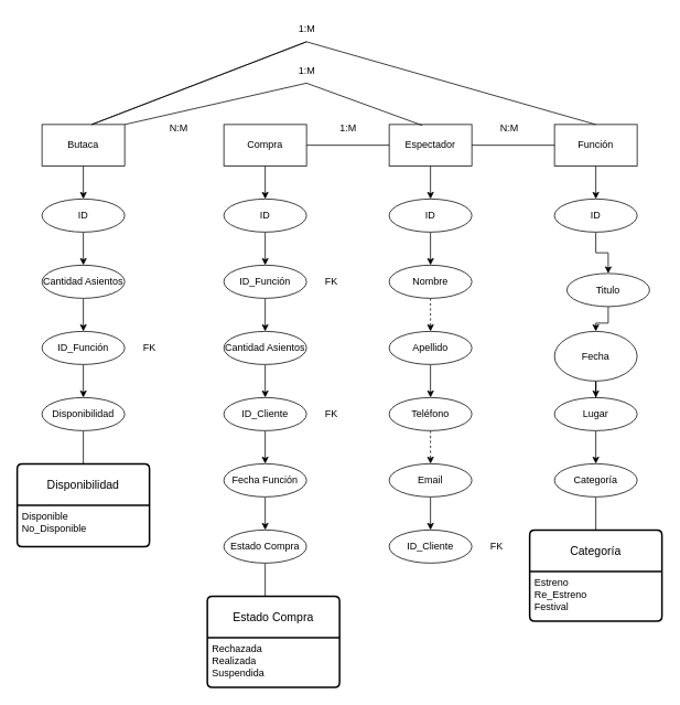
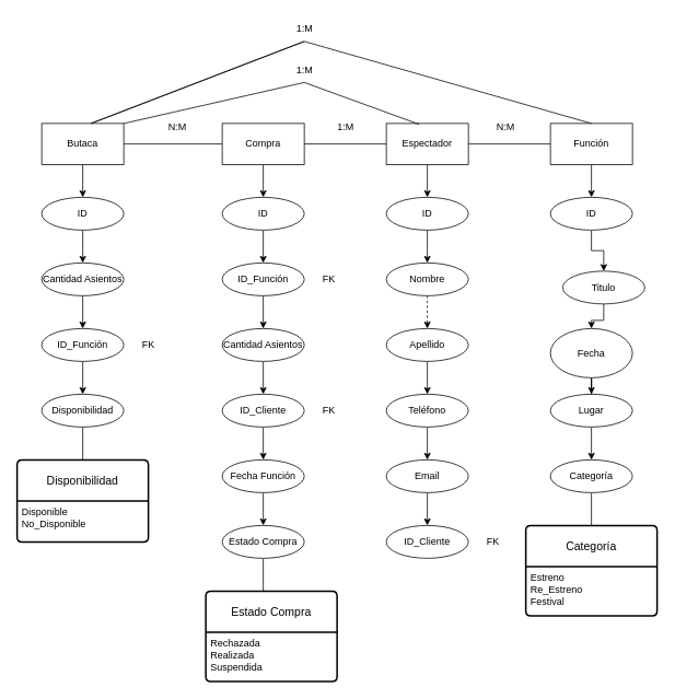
  <mxCell id="0" />
  <mxCell id="1" parent="0" />
  <mxCell id="2" value="ID_Cliente" style="ellipse;whiteSpace=wrap;html=1;align=center;" vertex="1" parent="1"><mxGeometry x="470" y="640" width="100" height="40" as="geometry" /></mxCell>
  <mxCell id="3" value="" style="edgeStyle=orthogonalEdgeStyle;rounded=0;orthogonalLoop=1;jettySize=auto;html=1;" edge="1" parent="1" source="4" target="2"><mxGeometry relative="1" as="geometry" /></mxCell>
  <mxCell id="4" value="Email" style="ellipse;whiteSpace=wrap;html=1;align=center;" vertex="1" parent="1"><mxGeometry x="470" y="560" width="100" height="40" as="geometry" /></mxCell>
- <mxCell id="5" value="" style="edgeStyle=orthogonalEdgeStyle;rounded=0;orthogonalLoop=1;jettySize=auto;html=1;dashed=1;" edge="1" parent="1" source="6" target="4"><mxGeometry relative="1" as="geometry" /></mxCell>
+ <mxCell id="5" value="" style="edgeStyle=orthogonalEdgeStyle;rounded=0;orthogonalLoop=1;jettySize=auto;html=1;" edge="1" parent="1" source="6" target="4"><mxGeometry relative="1" as="geometry" /></mxCell>
  <mxCell id="6" value="Teléfono" style="ellipse;whiteSpace=wrap;html=1;align=center;" vertex="1" parent="1"><mxGeometry x="470" y="480" width="100" height="40" as="geometry" /></mxCell>
  <mxCell id="7" value="" style="edgeStyle=orthogonalEdgeStyle;rounded=0;orthogonalLoop=1;jettySize=auto;html=1;" edge="1" parent="1" source="8" target="10"><mxGeometry relative="1" as="geometry" /></mxCell>
  <mxCell id="8" value="ID" style="ellipse;whiteSpace=wrap;html=1;align=center;" vertex="1" parent="1"><mxGeometry x="470" y="240" width="100" height="40" as="geometry" /></mxCell>
  <mxCell id="9" value="" style="edgeStyle=orthogonalEdgeStyle;rounded=0;orthogonalLoop=1;jettySize=auto;html=1;dashed=1;" edge="1" parent="1" source="10" target="12"><mxGeometry relative="1" as="geometry" /></mxCell>
  <mxCell id="10" value="Nombre" style="ellipse;whiteSpace=wrap;html=1;align=center;" vertex="1" parent="1"><mxGeometry x="470" y="320" width="100" height="40" as="geometry" /></mxCell>
  <mxCell id="11" value="" style="edgeStyle=orthogonalEdgeStyle;rounded=0;orthogonalLoop=1;jettySize=auto;html=1;" edge="1" parent="1" source="12" target="6"><mxGeometry relative="1" as="geometry" /></mxCell>
  <mxCell id="12" value="Apellido" style="ellipse;whiteSpace=wrap;html=1;align=center;" vertex="1" parent="1"><mxGeometry x="470" y="400" width="100" height="40" as="geometry" /></mxCell>
  <mxCell id="13" value="" style="edgeStyle=orthogonalEdgeStyle;rounded=0;orthogonalLoop=1;jettySize=auto;html=1;" edge="1" parent="1" source="14" target="8"><mxGeometry relative="1" as="geometry" /></mxCell>
  <mxCell id="14" value="Espectador" style="whiteSpace=wrap;html=1;align=center;" vertex="1" parent="1"><mxGeometry x="470" y="150" width="100" height="50" as="geometry" /></mxCell>
  <mxCell id="15" value="" style="edgeStyle=orthogonalEdgeStyle;rounded=0;orthogonalLoop=1;jettySize=auto;html=1;" edge="1" parent="1" source="16" target="42"><mxGeometry relative="1" as="geometry" /></mxCell>
  <mxCell id="16" value="Butaca" style="whiteSpace=wrap;html=1;align=center;" vertex="1" parent="1"><mxGeometry x="50" y="150" width="100" height="50" as="geometry" /></mxCell>
  <mxCell id="17" value="" style="edgeStyle=orthogonalEdgeStyle;rounded=0;orthogonalLoop=1;jettySize=auto;html=1;" edge="1" parent="1" source="18" target="30"><mxGeometry relative="1" as="geometry" /></mxCell>
  <mxCell id="18" value="Función" style="whiteSpace=wrap;html=1;align=center;" vertex="1" parent="1"><mxGeometry x="670" y="150" width="100" height="50" as="geometry" /></mxCell>
  <mxCell id="19" value="" style="edgeStyle=orthogonalEdgeStyle;rounded=0;orthogonalLoop=1;jettySize=auto;html=1;" edge="1" parent="1" source="20" target="46"><mxGeometry relative="1" as="geometry" /></mxCell>
  <mxCell id="20" value="Compra" style="whiteSpace=wrap;html=1;align=center;" vertex="1" parent="1"><mxGeometry x="270" y="150" width="100" height="50" as="geometry" /></mxCell>
  <mxCell id="21" value="" style="edgeStyle=orthogonalEdgeStyle;rounded=0;orthogonalLoop=1;jettySize=auto;html=1;" edge="1" parent="1" source="22" target="56"><mxGeometry relative="1" as="geometry" /></mxCell>
  <mxCell id="22" value="Categoría" style="ellipse;whiteSpace=wrap;html=1;align=center;" vertex="1" parent="1"><mxGeometry x="670" y="560" width="100" height="40" as="geometry" /></mxCell>
  <mxCell id="23" value="" style="edgeStyle=orthogonalEdgeStyle;rounded=0;orthogonalLoop=1;jettySize=auto;html=1;" edge="1" parent="1" source="24" target="22"><mxGeometry relative="1" as="geometry" /></mxCell>
  <mxCell id="24" value="Lugar" style="ellipse;whiteSpace=wrap;html=1;align=center;" vertex="1" parent="1"><mxGeometry x="670" y="480" width="100" height="40" as="geometry" /></mxCell>
  <mxCell id="25" value="" style="edgeStyle=orthogonalEdgeStyle;rounded=0;orthogonalLoop=1;jettySize=auto;html=1;" edge="1" parent="1" source="26" target="24"><mxGeometry relative="1" as="geometry" /></mxCell>
  <mxCell id="26" value="Fecha" style="ellipse;whiteSpace=wrap;html=1;align=center;" vertex="1" parent="1"><mxGeometry x="670" y="400" width="100" height="60" as="geometry" /></mxCell>
  <mxCell id="27" value="" style="edgeStyle=orthogonalEdgeStyle;rounded=0;orthogonalLoop=1;jettySize=auto;html=1;" edge="1" parent="1" source="28" target="26"><mxGeometry relative="1" as="geometry" /></mxCell>
  <mxCell id="28" value="Titulo" style="ellipse;whiteSpace=wrap;html=1;align=center;" vertex="1" parent="1"><mxGeometry x="685" y="330" width="100" height="40" as="geometry" /></mxCell>
  <mxCell id="29" value="" style="edgeStyle=orthogonalEdgeStyle;rounded=0;orthogonalLoop=1;jettySize=auto;html=1;" edge="1" parent="1" source="30" target="28"><mxGeometry relative="1" as="geometry" /></mxCell>
  <mxCell id="30" value="ID" style="ellipse;whiteSpace=wrap;html=1;align=center;" vertex="1" parent="1"><mxGeometry x="670" y="240" width="100" height="40" as="geometry" /></mxCell>
  <mxCell id="31" value="" style="edgeStyle=orthogonalEdgeStyle;rounded=0;orthogonalLoop=1;jettySize=auto;html=1;" edge="1" parent="1" source="32" target="52"><mxGeometry relative="1" as="geometry" /></mxCell>
  <mxCell id="32" value="Fecha Función" style="ellipse;whiteSpace=wrap;html=1;align=center;" vertex="1" parent="1"><mxGeometry x="270" y="560" width="100" height="40" as="geometry" /></mxCell>
  <mxCell id="33" value="" style="edgeStyle=orthogonalEdgeStyle;rounded=0;orthogonalLoop=1;jettySize=auto;html=1;" edge="1" parent="1" source="34" target="32"><mxGeometry relative="1" as="geometry" /></mxCell>
  <mxCell id="34" value="ID_Cliente" style="ellipse;whiteSpace=wrap;html=1;align=center;" vertex="1" parent="1"><mxGeometry x="270" y="480" width="100" height="40" as="geometry" /></mxCell>
  <mxCell id="35" value="" style="edgeStyle=orthogonalEdgeStyle;rounded=0;orthogonalLoop=1;jettySize=auto;html=1;" edge="1" parent="1" source="36" target="44"><mxGeometry relative="1" as="geometry" /></mxCell>
  <mxCell id="36" value="Disponibilidad" style="ellipse;whiteSpace=wrap;html=1;align=center;" vertex="1" parent="1"><mxGeometry x="50" y="480" width="100" height="40" as="geometry" /></mxCell>
  <mxCell id="37" value="" style="edgeStyle=orthogonalEdgeStyle;rounded=0;orthogonalLoop=1;jettySize=auto;html=1;" edge="1" parent="1" source="38" target="36"><mxGeometry relative="1" as="geometry" /></mxCell>
  <mxCell id="38" value="ID_Función" style="ellipse;whiteSpace=wrap;html=1;align=center;" vertex="1" parent="1"><mxGeometry x="50" y="400" width="100" height="40" as="geometry" /></mxCell>
  <mxCell id="39" value="" style="edgeStyle=orthogonalEdgeStyle;rounded=0;orthogonalLoop=1;jettySize=auto;html=1;" edge="1" parent="1" source="40" target="38"><mxGeometry relative="1" as="geometry" /></mxCell>
  <mxCell id="40" value="Cantidad Asientos" style="ellipse;whiteSpace=wrap;html=1;align=center;" vertex="1" parent="1"><mxGeometry x="50" y="320" width="100" height="40" as="geometry" /></mxCell>
  <mxCell id="41" value="" style="edgeStyle=orthogonalEdgeStyle;rounded=0;orthogonalLoop=1;jettySize=auto;html=1;" edge="1" parent="1" source="42" target="40"><mxGeometry relative="1" as="geometry" /></mxCell>
  <mxCell id="42" value="ID" style="ellipse;whiteSpace=wrap;html=1;align=center;" vertex="1" parent="1"><mxGeometry x="50" y="240" width="100" height="40" as="geometry" /></mxCell>
  <mxCell id="43" value="Disponibilidad" style="swimlane;childLayout=stackLayout;horizontal=1;startSize=50;horizontalStack=0;rounded=1;fontSize=14;fontStyle=0;strokeWidth=2;resizeParent=0;resizeLast=1;shadow=0;dashed=0;align=center;arcSize=4;whiteSpace=wrap;html=1;" vertex="1" parent="1"><mxGeometry x="20" y="560" width="160" height="100" as="geometry" /></mxCell>
  <mxCell id="44" value="Disponible&lt;br&gt;No_Disponible&lt;div&gt;&lt;br/&gt;&lt;/div&gt;" style="align=left;strokeColor=none;fillColor=none;spacingLeft=4;fontSize=12;verticalAlign=top;resizable=0;rotatable=0;part=1;html=1;" vertex="1" parent="43"><mxGeometry y="50" width="160" height="50" as="geometry" /></mxCell>
  <mxCell id="45" value="" style="edgeStyle=orthogonalEdgeStyle;rounded=0;orthogonalLoop=1;jettySize=auto;html=1;" edge="1" parent="1" source="46" target="48"><mxGeometry relative="1" as="geometry" /></mxCell>
  <mxCell id="46" value="ID" style="ellipse;whiteSpace=wrap;html=1;align=center;" vertex="1" parent="1"><mxGeometry x="270" y="240" width="100" height="40" as="geometry" /></mxCell>
  <mxCell id="47" value="" style="edgeStyle=orthogonalEdgeStyle;rounded=0;orthogonalLoop=1;jettySize=auto;html=1;" edge="1" parent="1" source="48" target="50"><mxGeometry relative="1" as="geometry" /></mxCell>
  <mxCell id="48" value="ID_Función" style="ellipse;whiteSpace=wrap;html=1;align=center;" vertex="1" parent="1"><mxGeometry x="270" y="320" width="100" height="40" as="geometry" /></mxCell>
  <mxCell id="49" value="" style="edgeStyle=orthogonalEdgeStyle;rounded=0;orthogonalLoop=1;jettySize=auto;html=1;" edge="1" parent="1" source="50" target="34"><mxGeometry relative="1" as="geometry" /></mxCell>
  <mxCell id="50" value="Cantidad Asientos" style="ellipse;whiteSpace=wrap;html=1;align=center;" vertex="1" parent="1"><mxGeometry x="270" y="400" width="100" height="40" as="geometry" /></mxCell>
  <mxCell id="51" value="" style="edgeStyle=orthogonalEdgeStyle;rounded=0;orthogonalLoop=1;jettySize=auto;html=1;" edge="1" parent="1" source="52" target="54"><mxGeometry relative="1" as="geometry" /></mxCell>
  <mxCell id="52" value="Estado Compra" style="ellipse;whiteSpace=wrap;html=1;align=center;" vertex="1" parent="1"><mxGeometry x="270" y="640" width="100" height="40" as="geometry" /></mxCell>
  <mxCell id="53" value="Estado Compra" style="swimlane;childLayout=stackLayout;horizontal=1;startSize=50;horizontalStack=0;rounded=1;fontSize=14;fontStyle=0;strokeWidth=2;resizeParent=0;resizeLast=1;shadow=0;dashed=0;align=center;arcSize=4;whiteSpace=wrap;html=1;" vertex="1" parent="1"><mxGeometry x="250" y="720" width="160" height="110" as="geometry" /></mxCell>
  <mxCell id="54" value="Rechazada&lt;br&gt;Realizada&lt;br&gt;Suspendida&lt;br&gt;&lt;div&gt;&lt;br&gt;&lt;/div&gt;" style="align=left;strokeColor=none;fillColor=none;spacingLeft=4;fontSize=12;verticalAlign=top;resizable=0;rotatable=0;part=1;html=1;" vertex="1" parent="53"><mxGeometry y="50" width="160" height="60" as="geometry" /></mxCell>
  <mxCell id="55" value="Categoría" style="swimlane;childLayout=stackLayout;horizontal=1;startSize=50;horizontalStack=0;rounded=1;fontSize=14;fontStyle=0;strokeWidth=2;resizeParent=0;resizeLast=1;shadow=0;dashed=0;align=center;arcSize=4;whiteSpace=wrap;html=1;" vertex="1" parent="1"><mxGeometry x="640" y="640" width="160" height="110" as="geometry" /></mxCell>
  <mxCell id="56" value="Estreno&lt;br&gt;Re_Estreno&lt;br&gt;Festival&lt;br&gt;&lt;div&gt;&lt;br&gt;&lt;/div&gt;" style="align=left;strokeColor=none;fillColor=none;spacingLeft=4;fontSize=12;verticalAlign=top;resizable=0;rotatable=0;part=1;html=1;" vertex="1" parent="55"><mxGeometry y="50" width="160" height="60" as="geometry" /></mxCell>
  <mxCell id="57" value="FK" style="text;html=1;align=center;verticalAlign=middle;resizable=0;points=[];autosize=1;strokeColor=none;fillColor=none;" vertex="1" parent="1"><mxGeometry x="160" y="405" width="40" height="30" as="geometry" /></mxCell>
  <mxCell id="58" value="FK" style="text;html=1;align=center;verticalAlign=middle;resizable=0;points=[];autosize=1;strokeColor=none;fillColor=none;" vertex="1" parent="1"><mxGeometry x="380" y="325" width="40" height="30" as="geometry" /></mxCell>
  <mxCell id="59" value="FK" style="text;html=1;align=center;verticalAlign=middle;resizable=0;points=[];autosize=1;strokeColor=none;fillColor=none;" vertex="1" parent="1"><mxGeometry x="380" y="485" width="40" height="30" as="geometry" /></mxCell>
  <mxCell id="60" value="FK" style="text;html=1;align=center;verticalAlign=middle;resizable=0;points=[];autosize=1;strokeColor=none;fillColor=none;" vertex="1" parent="1"><mxGeometry x="580" y="645" width="40" height="30" as="geometry" /></mxCell>
+ <mxCell id="61" value="" style="endArrow=none;html=1;rounded=0;entryX=0;entryY=0.5;entryDx=0;entryDy=0;exitX=1;exitY=0.5;exitDx=0;exitDy=0;" edge="1" parent="1" source="16" target="20"><mxGeometry width="50" height="50" relative="1" as="geometry"><mxPoint x="190" y="200" as="sourcePoint" /><mxPoint x="240" y="150" as="targetPoint" /></mxGeometry></mxCell>
  <mxCell id="62" value="N:M" style="text;html=1;align=center;verticalAlign=middle;resizable=0;points=[];autosize=1;strokeColor=none;fillColor=none;" vertex="1" parent="1"><mxGeometry x="190" y="140" width="50" height="30" as="geometry" /></mxCell>
  <mxCell id="63" value="" style="endArrow=none;html=1;rounded=0;entryX=0;entryY=0.5;entryDx=0;entryDy=0;exitX=1;exitY=0.5;exitDx=0;exitDy=0;" edge="1" parent="1" source="20" target="14"><mxGeometry width="50" height="50" relative="1" as="geometry"><mxPoint x="390" y="200" as="sourcePoint" /><mxPoint x="440" y="150" as="targetPoint" /></mxGeometry></mxCell>
  <mxCell id="64" value="1:M" style="text;html=1;align=center;verticalAlign=middle;resizable=0;points=[];autosize=1;strokeColor=none;fillColor=none;" vertex="1" parent="1"><mxGeometry x="400" y="140" width="40" height="30" as="geometry" /></mxCell>
  <mxCell id="65" value="" style="endArrow=none;html=1;rounded=0;entryX=0;entryY=0.5;entryDx=0;entryDy=0;exitX=1;exitY=0.5;exitDx=0;exitDy=0;" edge="1" parent="1" source="14" target="18"><mxGeometry width="50" height="50" relative="1" as="geometry"><mxPoint x="590" y="200" as="sourcePoint" /><mxPoint x="640" y="150" as="targetPoint" /></mxGeometry></mxCell>
  <mxCell id="66" value="N:M" style="text;html=1;align=center;verticalAlign=middle;resizable=0;points=[];autosize=1;strokeColor=none;fillColor=none;" vertex="1" parent="1"><mxGeometry x="590" y="140" width="50" height="30" as="geometry" /></mxCell>
  <mxCell id="67" value="" style="endArrow=none;html=1;rounded=0;exitX=0.5;exitY=0;exitDx=0;exitDy=0;" edge="1" parent="1" source="18"><mxGeometry width="50" height="50" relative="1" as="geometry"><mxPoint x="320" y="100" as="sourcePoint" /><mxPoint x="370" y="50" as="targetPoint" /><Array as="points"><mxPoint x="370" y="50" /><mxPoint x="110" y="150" /></Array></mxGeometry></mxCell>
  <mxCell id="68" value="1:M" style="text;html=1;align=center;verticalAlign=middle;resizable=0;points=[];autosize=1;strokeColor=none;fillColor=none;" vertex="1" parent="1"><mxGeometry y="20" width="40" height="30" as="geometry" x="350" /></mxCell>
  <mxCell id="69" value="" style="endArrow=none;html=1;rounded=0;entryX=1;entryY=0;entryDx=0;entryDy=0;exitX=0.4;exitY=0.02;exitDx=0;exitDy=0;exitPerimeter=0;" edge="1" parent="1" source="14" target="16"><mxGeometry width="50" height="50" relative="1" as="geometry"><mxPoint x="330" y="130" as="sourcePoint" /><mxPoint x="380" as="targetPoint" y="80" /><Array as="points"><mxPoint x="370" y="100" /></Array></mxGeometry></mxCell>
  <mxCell id="70" value="1:M" style="text;html=1;align=center;verticalAlign=middle;resizable=0;points=[];autosize=1;strokeColor=none;fillColor=none;" vertex="1" parent="1"><mxGeometry y="70" width="40" height="30" as="geometry" x="350" /></mxCell>
